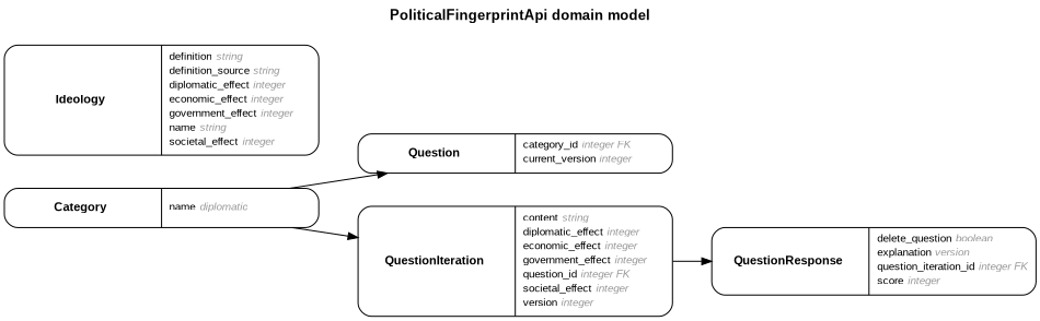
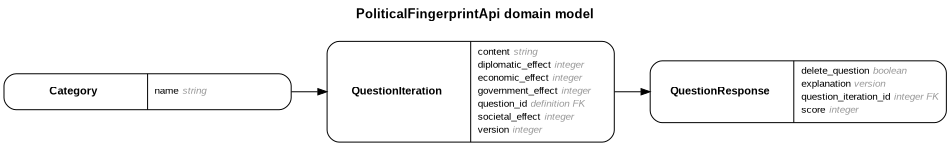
  digraph {
    concentrate=true
    fontname="Arial Bold"
    fontsize=13
    label="PoliticalFingerprintApi domain model\n\n"
    labelloc=t
    nodesep=0.4
    rankdir=LR
    ranksep=0.5
    splines=spline
    node [fontname=Arial fontsize=10 margin="0.07,0.05" penwidth=1.0 shape=Mrecord]
    edge [arrowhead=normal arrowsize=0.9 arrowtail=none dir=both fontname=Arial fontsize=7 labelangle=32 labeldistance=1.8 penwidth=1.0 weight=2]
-   n1 [label=<{<table border="0" align="center" cellspacing="0.5" cellpadding="0" width="134">   <tr><td align="center" valign="bottom" width="130"><font face="Arial Bold" point-size="11">Category</font></td></tr> </table> | <table border="0" align="left" cellspacing="2" cellpadding="0" width="134">   <tr><td align="left" width="130" port="name">name <font face="Arial Italic" color="grey60">diplomatic</font></td></tr> </table> }>]
-   n2 [label=<{<table border="0" align="center" cellspacing="0.5" cellpadding="0" width="134">   <tr><td align="center" valign="bottom" width="130"><font face="Arial Bold" point-size="11">Question</font></td></tr> </table> | <table border="0" align="left" cellspacing="2" cellpadding="0" width="134">   <tr><td align="left" width="130" port="category_id">category_id <font face="Arial Italic" color="grey60">integer FK</font></td></tr>   <tr><td align="left" width="130" port="current_version">current_version <font face="Arial Italic" color="grey60">integer</font></td></tr> </table> }>]
-   n3 [label=<{<table border="0" align="center" cellspacing="0.5" cellpadding="0" width="134">   <tr><td align="center" valign="bottom" width="130"><font face="Arial Bold" point-size="11">QuestionIteration</font></td></tr> </table> | <table border="0" align="left" cellspacing="2" cellpadding="0" width="134">   <tr><td align="left" width="130" port="content">content <font face="Arial Italic" color="grey60">string</font></td></tr>   <tr><td align="left" width="130" port="diplomatic_effect">diplomatic_effect <font face="Arial Italic" color="grey60">integer</font></td></tr>   <tr><td align="left" width="130" port="economic_effect">economic_effect <font face="Arial Italic" color="grey60">integer</font></td></tr>   <tr><td align="left" width="130" port="government_effect">government_effect <font face="Arial Italic" color="grey60">integer</font></td></tr>   <tr><td align="left" width="130" port="question_id">question_id <font face="Arial Italic" color="grey60">integer FK</font></td></tr>   <tr><td align="left" width="130" port="societal_effect">societal_effect <font face="Arial Italic" color="grey60">integer</font></td></tr>   <tr><td align="left" width="130" port="version">version <font face="Arial Italic" color="grey60">integer</font></td></tr> </table> }>]
-   n4 [label=<{<table border="0" align="center" cellspacing="0.5" cellpadding="0" width="134">   <tr><td align="center" valign="bottom" width="130"><font face="Arial Bold" point-size="11">Ideology</font></td></tr> </table> | <table border="0" align="left" cellspacing="2" cellpadding="0" width="134">   <tr><td align="left" width="130" port="definition">definition <font face="Arial Italic" color="grey60">string</font></td></tr>   <tr><td align="left" width="130" port="definition_source">definition_source <font face="Arial Italic" color="grey60">string</font></td></tr>   <tr><td align="left" width="130" port="diplomatic_effect">diplomatic_effect <font face="Arial Italic" color="grey60">integer</font></td></tr>   <tr><td align="left" width="130" port="economic_effect">economic_effect <font face="Arial Italic" color="grey60">integer</font></td></tr>   <tr><td align="left" width="130" port="government_effect">government_effect <font face="Arial Italic" color="grey60">integer</font></td></tr>   <tr><td align="left" width="130" port="name">name <font face="Arial Italic" color="grey60">string</font></td></tr>   <tr><td align="left" width="130" port="societal_effect">societal_effect <font face="Arial Italic" color="grey60">integer</font></td></tr> </table> }>]
+   n1 [label=<{<table border="0" align="center" cellspacing="0.5" cellpadding="0" width="134">   <tr><td align="center" valign="bottom" width="130"><font face="Arial Bold" point-size="11">Category</font></td></tr> </table> | <table border="0" align="left" cellspacing="2" cellpadding="0" width="134">   <tr><td align="left" width="130" port="name">name <font face="Arial Italic" color="grey60">string</font></td></tr> </table> }>]
+   n3 [label=<{<table border="0" align="center" cellspacing="0.5" cellpadding="0" width="134">   <tr><td align="center" valign="bottom" width="130"><font face="Arial Bold" point-size="11">QuestionIteration</font></td></tr> </table> | <table border="0" align="left" cellspacing="2" cellpadding="0" width="134">   <tr><td align="left" width="130" port="content">content <font face="Arial Italic" color="grey60">string</font></td></tr>   <tr><td align="left" width="130" port="diplomatic_effect">diplomatic_effect <font face="Arial Italic" color="grey60">integer</font></td></tr>   <tr><td align="left" width="130" port="economic_effect">economic_effect <font face="Arial Italic" color="grey60">integer</font></td></tr>   <tr><td align="left" width="130" port="government_effect">government_effect <font face="Arial Italic" color="grey60">integer</font></td></tr>   <tr><td align="left" width="130" port="question_id">question_id <font face="Arial Italic" color="grey60">definition FK</font></td></tr>   <tr><td align="left" width="130" port="societal_effect">societal_effect <font face="Arial Italic" color="grey60">integer</font></td></tr>   <tr><td align="left" width="130" port="version">version <font face="Arial Italic" color="grey60">integer</font></td></tr> </table> }>]
    n5 [label=<{<table border="0" align="center" cellspacing="0.5" cellpadding="0" width="134">   <tr><td align="center" valign="bottom" width="130"><font face="Arial Bold" point-size="11">QuestionResponse</font></td></tr> </table> | <table border="0" align="left" cellspacing="2" cellpadding="0" width="134">   <tr><td align="left" width="130" port="delete_question">delete_question <font face="Arial Italic" color="grey60">boolean</font></td></tr>   <tr><td align="left" width="130" port="explanation">explanation <font face="Arial Italic" color="grey60">version</font></td></tr>   <tr><td align="left" width="130" port="question_iteration_id">question_iteration_id <font face="Arial Italic" color="grey60">integer FK</font></td></tr>   <tr><td align="left" width="130" port="score">score <font face="Arial Italic" color="grey60">integer</font></td></tr> </table> }>]
-   n1 -> n2
    n1 -> n3
    n3 -> n5
  }
